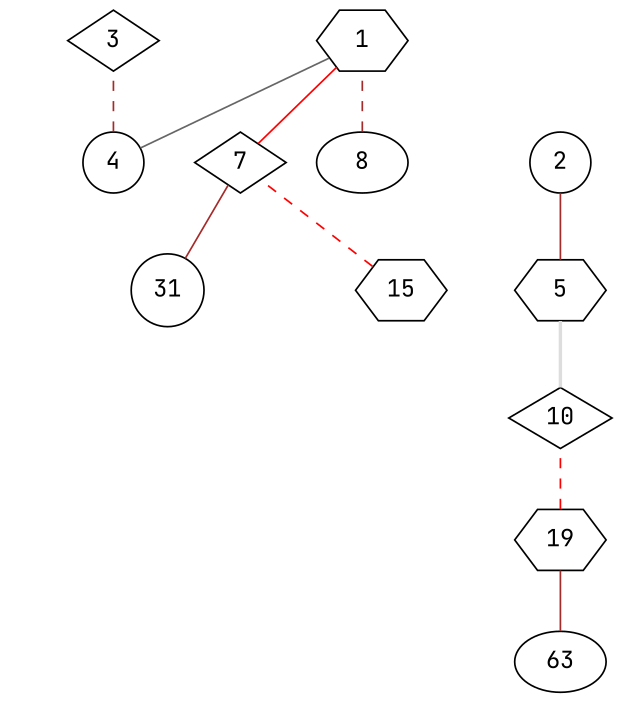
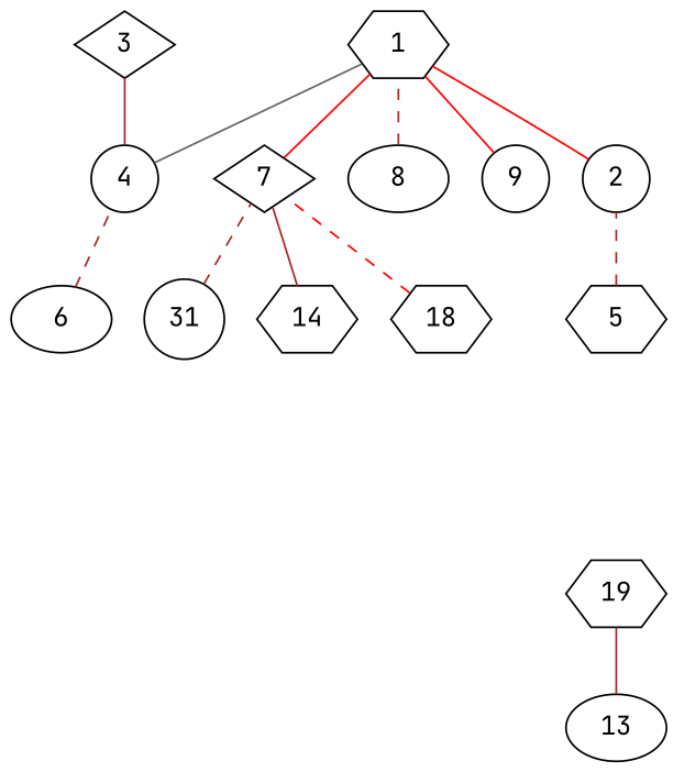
  graph {
    fontname="JetBrains Mono"
    rankdir=BT
    node [fontname="JetBrains Mono" shape=hexagon]
    edge [color=brown fontname="JetBrains Mono" style=solid]
    2 [shape=circle]
    1
    3 [shape=diamond]
    4 [shape=circle]
    5
+   6 [shape=ellipse]
    7 [shape=diamond]
    8 [shape=ellipse]
-   10 [shape=diamond]
+   9 [shape=circle]
    n11 [label=31 shape=circle]
    n12 [label=19]
-   13 [shape=ellipse label=63]
-   15
+   13 [shape=ellipse]
+   14
+   15 [label=18]
+   2 -- 1 [color=red]
    4 -- 1 [color=gray40]
-   4 -- 3 [style=dashed]
-   5 -- 2
+   4 -- 3
+   5 -- 2 [style=dashed]
+   6 -- 4 [style=dashed]
    7 -- 1 [color=red]
    8 -- 1 [style=dashed]
-   10 -- 5 [color="#DDDDDD" style=bold]
-   n11 -- 7
-   n12 -- 10 [color=red style=dashed]
+   9 -- 1 [color=red]
+   n11 -- 7 [style=dashed]
    13 -- n12
+   14 -- 7
    15 -- 7 [color=red style=dashed]
  }
